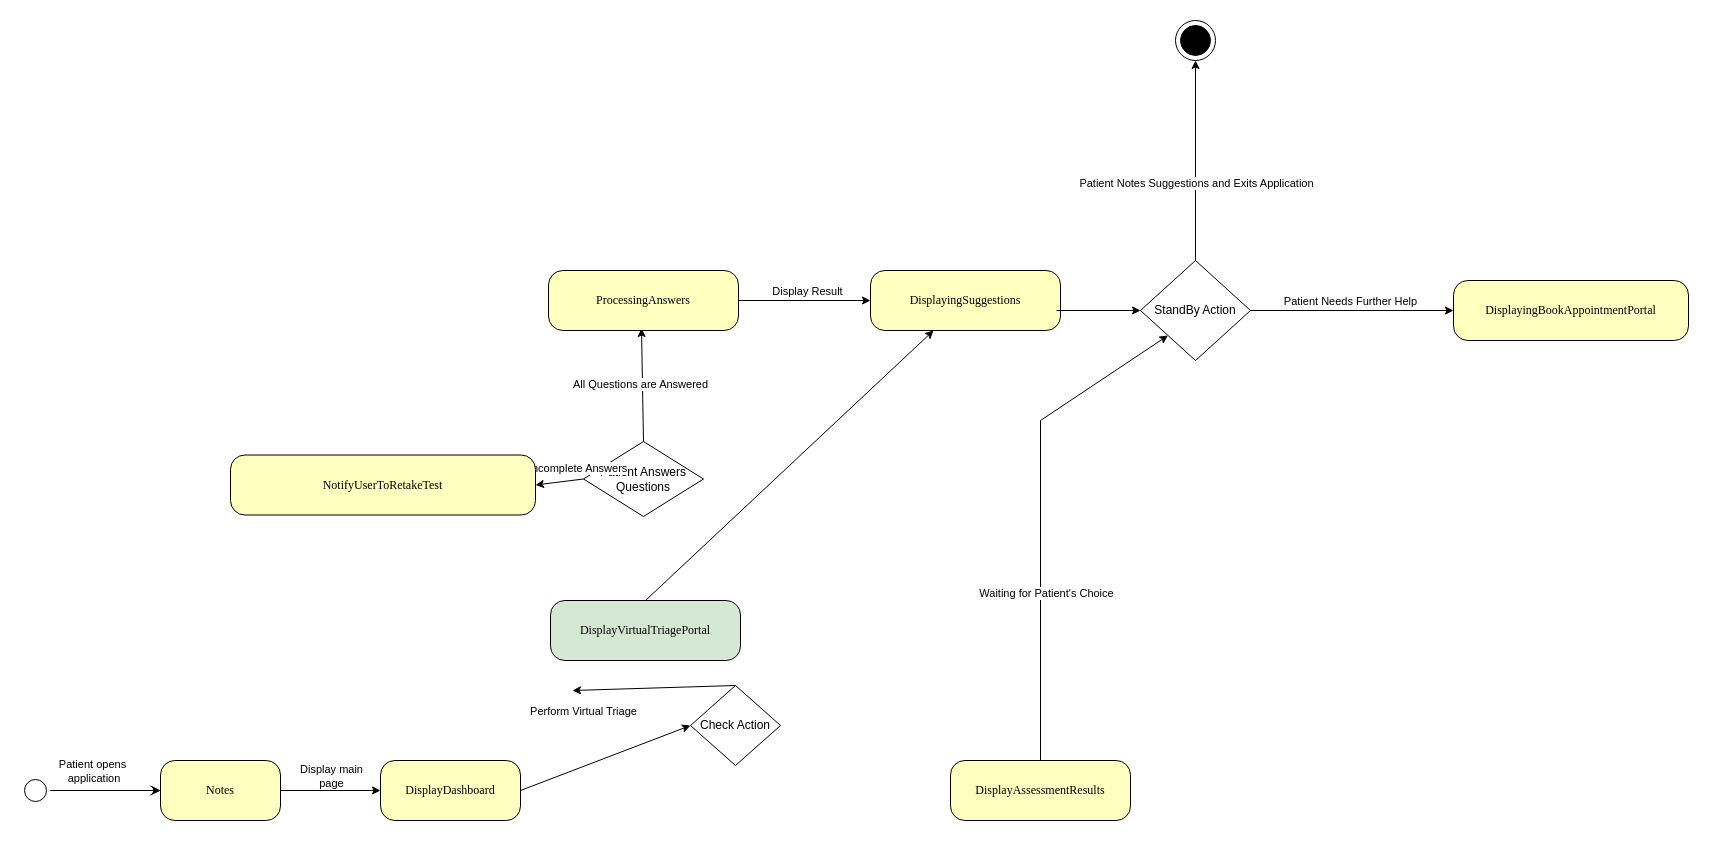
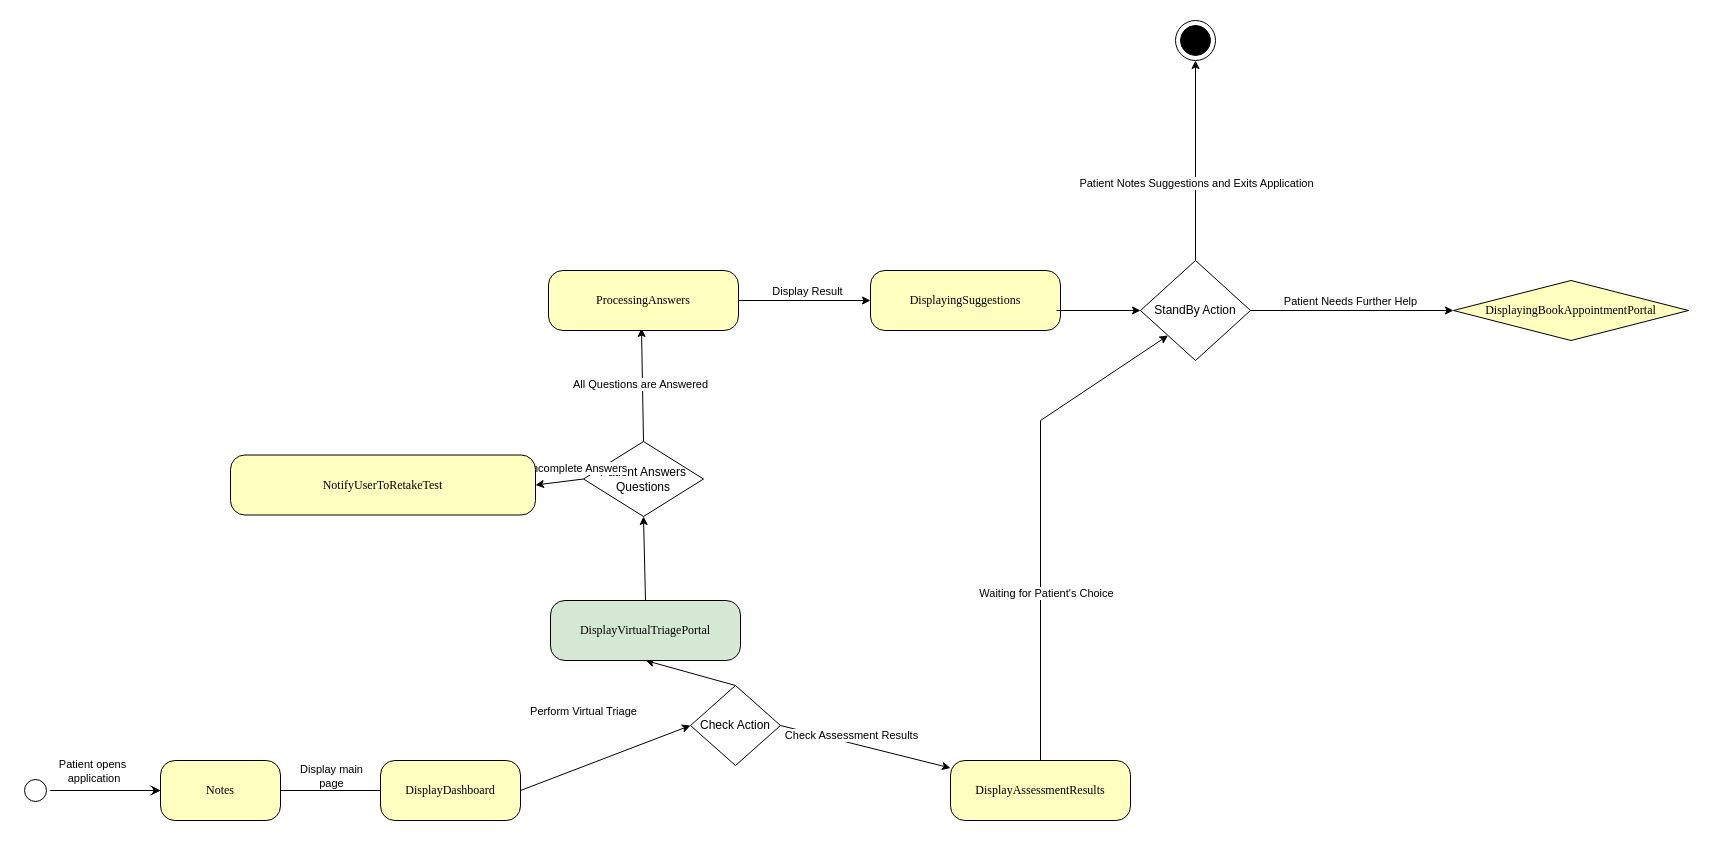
  <mxCell id="0" />
  <mxCell id="1" parent="0" />
  <mxCell id="2" value="" style="edgeStyle=orthogonalEdgeStyle;rounded=0;orthogonalLoop=1;jettySize=auto;html=1;" parent="1" source="3" target="4" edge="1"><mxGeometry relative="1" as="geometry" /></mxCell>
  <mxCell id="3" value="" style="ellipse;html=1;shape=startState;fillColor=#FFFFFF;strokeColor=#050000;rounded=1;shadow=0;comic=0;labelBackgroundColor=none;fontFamily=Verdana;fontSize=12;fontColor=#000000;align=center;direction=south;" parent="1" vertex="1"><mxGeometry x="20" y="775" width="30" height="30" as="geometry" /></mxCell>
  <mxCell id="4" value="Notes" style="rounded=1;whiteSpace=wrap;html=1;arcSize=24;fillColor=#ffffc0;strokeColor=#000000;shadow=0;comic=0;labelBackgroundColor=none;fontFamily=Verdana;fontSize=12;fontColor=#000000;align=center;" parent="1" vertex="1"><mxGeometry x="160" y="760" width="120" height="60" as="geometry" /></mxCell>
  <mxCell id="5" value="DisplayDashboard" style="rounded=1;whiteSpace=wrap;html=1;arcSize=24;fillColor=#ffffc0;strokeColor=#030000;shadow=0;comic=0;labelBackgroundColor=none;fontFamily=Verdana;fontSize=12;fontColor=#000000;align=center;" parent="1" vertex="1"><mxGeometry x="380" y="760" width="140" height="60" as="geometry" /></mxCell>
  <mxCell id="6" style="edgeStyle=orthogonalEdgeStyle;html=1;labelBackgroundColor=none;endArrow=open;endSize=8;strokeColor=#030000;fontFamily=Verdana;fontSize=12;align=left;" parent="1" source="3" target="4" edge="1"><mxGeometry relative="1" as="geometry" /></mxCell>
  <mxCell id="7" value="Patient opens&lt;br&gt;&amp;nbsp;application" style="edgeLabel;html=1;align=center;verticalAlign=middle;resizable=0;points=[];" parent="6" vertex="1" connectable="0"><mxGeometry x="-0.258" y="-1" relative="1" as="geometry"><mxPoint y="-21" as="offset" /></mxGeometry></mxCell>
- <mxCell id="8" value="" style="endArrow=classic;html=1;rounded=0;exitX=1;exitY=0.5;exitDx=0;exitDy=0;entryX=0;entryY=0.5;entryDx=0;entryDy=0;" parent="1" source="4" target="5" edge="1"><mxGeometry width="50" height="50" relative="1" as="geometry"><mxPoint x="440" y="910" as="sourcePoint" /><mxPoint x="490" y="860" as="targetPoint" /></mxGeometry></mxCell>
+ <mxCell id="8" value="" style="endArrow=none;html=1;rounded=0;exitX=1;exitY=0.5;exitDx=0;exitDy=0;entryX=0;entryY=0.5;entryDx=0;entryDy=0;" parent="1" source="4" target="5" edge="1"><mxGeometry width="50" height="50" relative="1" as="geometry"><mxPoint x="440" y="910" as="sourcePoint" /><mxPoint x="490" y="860" as="targetPoint" /></mxGeometry></mxCell>
  <mxCell id="9" value="Display main&lt;br&gt;page" style="edgeLabel;html=1;align=center;verticalAlign=middle;resizable=0;points=[];" parent="8" vertex="1" connectable="0"><mxGeometry x="-0.247" y="1" relative="1" as="geometry"><mxPoint x="12" y="-14" as="offset" /></mxGeometry></mxCell>
  <mxCell id="10" value="" style="endArrow=classic;html=1;rounded=0;entryX=0;entryY=0.5;entryDx=0;entryDy=0;" parent="1" target="11" edge="1"><mxGeometry width="50" height="50" relative="1" as="geometry"><mxPoint x="520" y="790" as="sourcePoint" /><mxPoint x="620" y="790" as="targetPoint" /></mxGeometry></mxCell>
  <mxCell id="11" value="Check Action" style="rhombus;whiteSpace=wrap;html=1;" parent="1" vertex="1"><mxGeometry x="690" y="685" width="90" height="80" as="geometry" /></mxCell>
- <mxCell id="14" value="" style="endArrow=classic;html=1;rounded=0;exitX=0.5;exitY=0;exitDx=0;exitDy=0;" parent="1" source="11" edge="1" target="15"><mxGeometry width="50" height="50" relative="1" as="geometry"><mxPoint x="440" y="660" as="sourcePoint" /><mxPoint x="645" y="630" as="targetPoint" /></mxGeometry></mxCell>
+ <mxCell id="12" value="" style="endArrow=classic;html=1;rounded=0;exitX=1;exitY=0.5;exitDx=0;exitDy=0;" parent="1" source="11" edge="1" target="16"><mxGeometry width="50" height="50" relative="1" as="geometry"><mxPoint x="730" y="789.5" as="sourcePoint" /><mxPoint x="860" y="790" as="targetPoint" /></mxGeometry></mxCell>
+ <mxCell id="13" value="Check Assessment Results" style="edgeLabel;html=1;align=center;verticalAlign=middle;resizable=0;points=[];" parent="12" vertex="1" connectable="0"><mxGeometry x="0.129" y="1" relative="1" as="geometry"><mxPoint x="-26" y="-14" as="offset" /></mxGeometry></mxCell>
+ <mxCell id="14" value="" style="endArrow=classic;html=1;rounded=0;exitX=0.5;exitY=0;exitDx=0;exitDy=0;entryX=0.5;entryY=1;entryDx=0;entryDy=0;" parent="1" source="11" edge="1" target="17"><mxGeometry width="50" height="50" relative="1" as="geometry"><mxPoint x="440" y="660" as="sourcePoint" /><mxPoint x="645" y="630" as="targetPoint" /></mxGeometry></mxCell>
  <mxCell id="15" value="Perform Virtual Triage" style="edgeLabel;html=1;align=center;verticalAlign=middle;resizable=0;points=[];" vertex="1" connectable="0" parent="1"><mxGeometry x="572" y="690" as="geometry"><mxPoint x="10" y="20" as="offset" /></mxGeometry></mxCell>
  <mxCell id="16" value="DisplayAssessmentResults" style="rounded=1;whiteSpace=wrap;html=1;arcSize=24;fillColor=#ffffc0;strokeColor=#030000;shadow=0;comic=0;labelBackgroundColor=none;fontFamily=Verdana;fontSize=12;fontColor=#000000;align=center;" vertex="1" parent="1"><mxGeometry x="950" y="760" width="180" height="60" as="geometry" /></mxCell>
  <mxCell id="17" value="DisplayVirtualTriagePortal" style="rounded=1;whiteSpace=wrap;html=1;arcSize=24;fillColor=#d5e8d4;strokeColor=#030000;shadow=0;comic=0;labelBackgroundColor=none;fontFamily=Verdana;fontSize=12;fontColor=#000000;align=center;" vertex="1" parent="1"><mxGeometry x="550" y="600" width="190" height="60" as="geometry" /></mxCell>
- <mxCell id="18" value="" style="endArrow=classic;html=1;rounded=0;exitX=0.5;exitY=0;exitDx=0;exitDy=0;" edge="1" parent="1" source="17" target="23"><mxGeometry width="50" height="50" relative="1" as="geometry"><mxPoint x="640" y="590" as="sourcePoint" /><mxPoint x="620" y="500" as="targetPoint" /></mxGeometry></mxCell>
+ <mxCell id="18" value="" style="endArrow=classic;html=1;rounded=0;entryX=0.5;entryY=1;entryDx=0;entryDy=0;exitX=0.5;exitY=0;exitDx=0;exitDy=0;" edge="1" parent="1" source="17" target="19"><mxGeometry width="50" height="50" relative="1" as="geometry"><mxPoint x="640" y="590" as="sourcePoint" /><mxPoint x="620" y="500" as="targetPoint" /></mxGeometry></mxCell>
  <mxCell id="19" value="Patient Answers&lt;br&gt;Questions" style="rhombus;whiteSpace=wrap;html=1;" vertex="1" parent="1"><mxGeometry x="583" y="441" width="120" height="75" as="geometry" /></mxCell>
  <mxCell id="20" value="" style="endArrow=classic;html=1;rounded=0;exitX=0.5;exitY=0;exitDx=0;exitDy=0;" edge="1" parent="1" source="19"><mxGeometry width="50" height="50" relative="1" as="geometry"><mxPoint x="440" y="610" as="sourcePoint" /><mxPoint x="641" y="328" as="targetPoint" /></mxGeometry></mxCell>
  <mxCell id="21" value="All Questions are Answered" style="edgeLabel;html=1;align=center;verticalAlign=middle;resizable=0;points=[];" vertex="1" connectable="0" parent="20"><mxGeometry x="0.241" y="3" relative="1" as="geometry"><mxPoint x="1" y="12" as="offset" /></mxGeometry></mxCell>
  <mxCell id="22" value="ProcessingAnswers" style="rounded=1;whiteSpace=wrap;html=1;arcSize=24;fillColor=#ffffc0;strokeColor=#030000;shadow=0;comic=0;labelBackgroundColor=none;fontFamily=Verdana;fontSize=12;fontColor=#000000;align=center;" vertex="1" parent="1"><mxGeometry x="548" y="270" width="190" height="60" as="geometry" /></mxCell>
  <mxCell id="23" value="DisplayingSuggestions" style="rounded=1;whiteSpace=wrap;html=1;arcSize=24;fillColor=#ffffc0;strokeColor=#030000;shadow=0;comic=0;labelBackgroundColor=none;fontFamily=Verdana;fontSize=12;fontColor=#000000;align=center;" vertex="1" parent="1"><mxGeometry x="870" y="270" width="190" height="60" as="geometry" /></mxCell>
  <mxCell id="24" value="" style="endArrow=classic;html=1;rounded=0;exitX=1;exitY=0.5;exitDx=0;exitDy=0;entryX=0;entryY=0.5;entryDx=0;entryDy=0;" edge="1" parent="1" source="22" target="23"><mxGeometry width="50" height="50" relative="1" as="geometry"><mxPoint x="440" y="510" as="sourcePoint" /><mxPoint x="490" y="460" as="targetPoint" /></mxGeometry></mxCell>
  <mxCell id="25" value="Display Result" style="edgeLabel;html=1;align=center;verticalAlign=middle;resizable=0;points=[];" vertex="1" connectable="0" parent="24"><mxGeometry x="0.257" y="-2" relative="1" as="geometry"><mxPoint x="-15" y="-12" as="offset" /></mxGeometry></mxCell>
  <mxCell id="26" value="StandBy Action" style="rhombus;whiteSpace=wrap;html=1;" vertex="1" parent="1"><mxGeometry x="1140" y="260" width="110" height="100" as="geometry" /></mxCell>
  <mxCell id="27" value="" style="endArrow=classic;html=1;rounded=0;entryX=0;entryY=0.5;entryDx=0;entryDy=0;" edge="1" parent="1" target="26"><mxGeometry width="50" height="50" relative="1" as="geometry"><mxPoint x="1056" y="310" as="sourcePoint" /><mxPoint x="920" y="460" as="targetPoint" /></mxGeometry></mxCell>
  <mxCell id="28" value="" style="shape=mxgraph.sysml.actFinal;html=1;verticalLabelPosition=bottom;labelBackgroundColor=#ffffff;verticalAlign=top;" vertex="1" parent="1"><mxGeometry x="1175" y="20" width="40" height="40" as="geometry" /></mxCell>
  <mxCell id="29" value="" style="endArrow=classic;html=1;rounded=0;exitX=1;exitY=0.5;exitDx=0;exitDy=0;" edge="1" parent="1" source="26" target="31"><mxGeometry width="50" height="50" relative="1" as="geometry"><mxPoint x="1300" y="410" as="sourcePoint" /><mxPoint x="1215" y="430" as="targetPoint" /></mxGeometry></mxCell>
  <mxCell id="30" value="Patient Needs Further Help" style="edgeLabel;html=1;align=center;verticalAlign=middle;resizable=0;points=[];" vertex="1" connectable="0" parent="29"><mxGeometry x="-0.029" relative="1" as="geometry"><mxPoint y="-10" as="offset" /></mxGeometry></mxCell>
- <mxCell id="31" value="DisplayingBookAppointmentPortal" style="rounded=1;whiteSpace=wrap;html=1;arcSize=24;fillColor=#ffffc0;strokeColor=#030000;shadow=0;comic=0;labelBackgroundColor=none;fontFamily=Verdana;fontSize=12;fontColor=#000000;align=center;" vertex="1" parent="1"><mxGeometry x="1453" y="280" width="235" height="60" as="geometry" /></mxCell>
+ <mxCell id="31" value="DisplayingBookAppointmentPortal" style="rhombus;whiteSpace=wrap;html=1;arcSize=24;fillColor=#ffffc0;strokeColor=#030000;shadow=0;comic=0;labelBackgroundColor=none;fontFamily=Verdana;fontSize=12;fontColor=#000000;align=center;" vertex="1" parent="1"><mxGeometry x="1453" y="280" width="235" height="60" as="geometry" /></mxCell>
  <mxCell id="32" value="" style="endArrow=classic;html=1;rounded=0;exitX=0.5;exitY=0;exitDx=0;exitDy=0;entryX=0.5;entryY=1;entryDx=0;entryDy=0;entryPerimeter=0;" edge="1" parent="1" source="26" target="28"><mxGeometry width="50" height="50" relative="1" as="geometry"><mxPoint x="1150" y="510" as="sourcePoint" /><mxPoint x="1200" y="500" as="targetPoint" /></mxGeometry></mxCell>
  <mxCell id="33" value="Patient Notes Suggestions and Exits Application" style="edgeLabel;html=1;align=center;verticalAlign=middle;resizable=0;points=[];" vertex="1" connectable="0" parent="32"><mxGeometry x="-0.222" relative="1" as="geometry"><mxPoint as="offset" /></mxGeometry></mxCell>
  <mxCell id="34" value="" style="endArrow=classic;html=1;rounded=0;entryX=0;entryY=1;entryDx=0;entryDy=0;exitX=0.5;exitY=0;exitDx=0;exitDy=0;" edge="1" parent="1" source="16" target="26"><mxGeometry width="50" height="50" relative="1" as="geometry"><mxPoint x="950" y="750" as="sourcePoint" /><mxPoint x="1200" y="560" as="targetPoint" /><Array as="points"><mxPoint x="1040" y="420" /></Array></mxGeometry></mxCell>
  <mxCell id="35" value="Waiting for Patient's Choice" style="edgeLabel;html=1;align=center;verticalAlign=middle;resizable=0;points=[];" vertex="1" connectable="0" parent="34"><mxGeometry x="-0.32" y="-5" relative="1" as="geometry"><mxPoint as="offset" /></mxGeometry></mxCell>
  <mxCell id="36" value="" style="endArrow=classic;html=1;rounded=0;exitX=0;exitY=0.5;exitDx=0;exitDy=0;entryX=1;entryY=0.5;entryDx=0;entryDy=0;" edge="1" parent="1" source="19" target="38"><mxGeometry width="50" height="50" relative="1" as="geometry"><mxPoint x="710" y="410" as="sourcePoint" /><mxPoint x="360" y="485" as="targetPoint" /><Array as="points" /></mxGeometry></mxCell>
  <mxCell id="37" value="Wrong/Incomplete Answers" style="edgeLabel;html=1;align=center;verticalAlign=middle;resizable=0;points=[];" vertex="1" connectable="0" parent="36"><mxGeometry x="-0.027" y="2" relative="1" as="geometry"><mxPoint y="-16" as="offset" /></mxGeometry></mxCell>
  <mxCell id="38" value="NotifyUserToRetakeTest" style="rounded=1;whiteSpace=wrap;html=1;arcSize=24;fillColor=#ffffc0;strokeColor=#030000;shadow=0;comic=0;labelBackgroundColor=none;fontFamily=Verdana;fontSize=12;fontColor=#000000;align=center;" vertex="1" parent="1"><mxGeometry x="230" y="454.5" width="305" height="60" as="geometry" /></mxCell>
